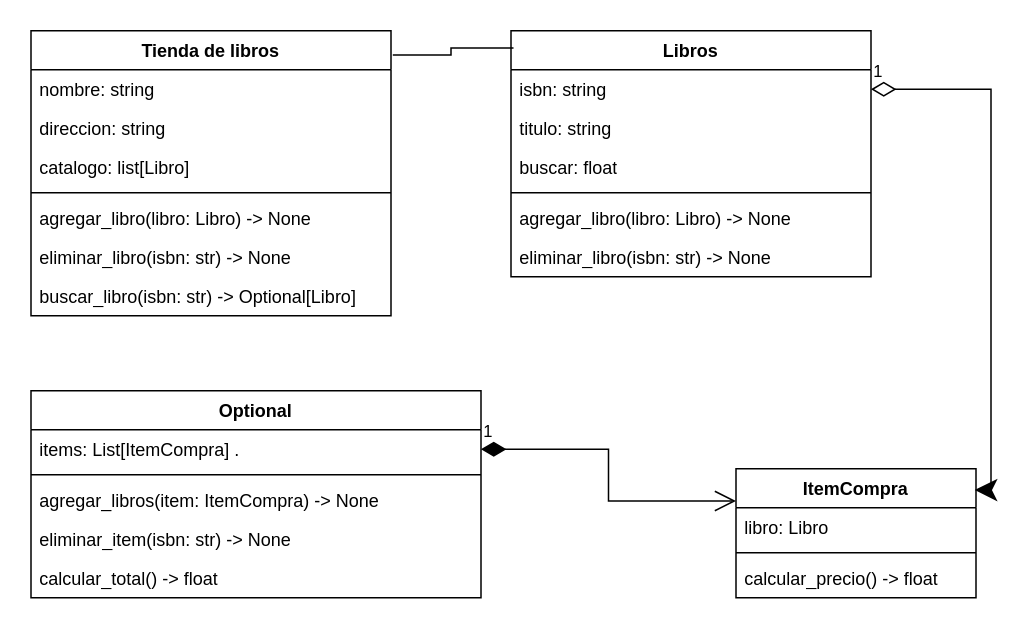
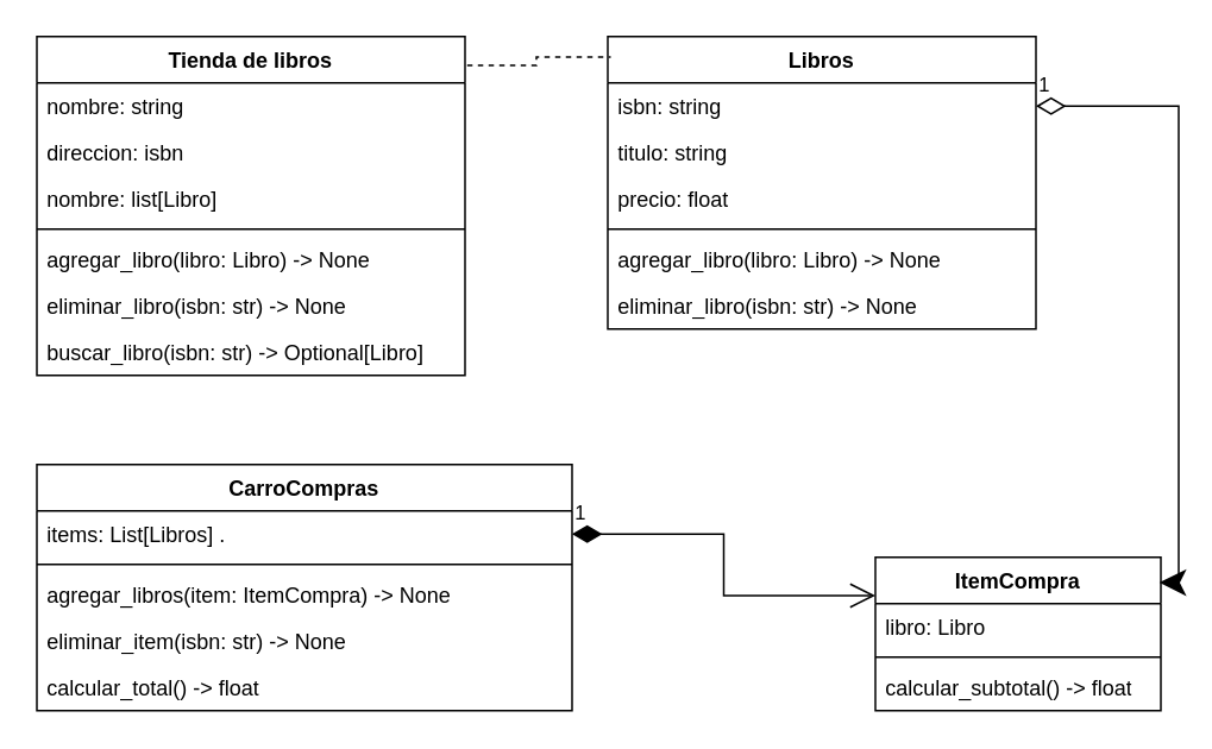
  <mxCell id="0" />
  <mxCell id="1" parent="0" />
  <mxCell id="2" value="Tienda de libros" style="swimlane;fontStyle=1;align=center;verticalAlign=top;childLayout=stackLayout;horizontal=1;startSize=26;horizontalStack=0;resizeParent=1;resizeParentMax=0;resizeLast=0;collapsible=1;marginBottom=0;whiteSpace=wrap;html=1;" parent="1" vertex="1"><mxGeometry x="20" y="20" width="240" height="190" as="geometry" /></mxCell>
  <mxCell id="3" value="nombre: string" style="text;strokeColor=none;fillColor=none;align=left;verticalAlign=top;spacingLeft=4;spacingRight=4;overflow=hidden;rotatable=0;points=[[0,0.5],[1,0.5]];portConstraint=eastwest;whiteSpace=wrap;html=1;" parent="2" vertex="1"><mxGeometry y="26" width="240" height="26" as="geometry" /></mxCell>
- <mxCell id="4" value="direccion: string" style="text;strokeColor=none;fillColor=none;align=left;verticalAlign=top;spacingLeft=4;spacingRight=4;overflow=hidden;rotatable=0;points=[[0,0.5],[1,0.5]];portConstraint=eastwest;whiteSpace=wrap;html=1;" parent="2" vertex="1"><mxGeometry y="52" width="240" height="26" as="geometry" /></mxCell>
- <mxCell id="5" value="catalogo: list[Libro]" style="text;strokeColor=none;fillColor=none;align=left;verticalAlign=top;spacingLeft=4;spacingRight=4;overflow=hidden;rotatable=0;points=[[0,0.5],[1,0.5]];portConstraint=eastwest;whiteSpace=wrap;html=1;" parent="2" vertex="1"><mxGeometry y="78" width="240" height="26" as="geometry" /></mxCell>
+ <mxCell id="4" value="direccion: isbn" style="text;strokeColor=none;fillColor=none;align=left;verticalAlign=top;spacingLeft=4;spacingRight=4;overflow=hidden;rotatable=0;points=[[0,0.5],[1,0.5]];portConstraint=eastwest;whiteSpace=wrap;html=1;" parent="2" vertex="1"><mxGeometry y="52" width="240" height="26" as="geometry" /></mxCell>
+ <mxCell id="5" value="nombre: list[Libro]" style="text;strokeColor=none;fillColor=none;align=left;verticalAlign=top;spacingLeft=4;spacingRight=4;overflow=hidden;rotatable=0;points=[[0,0.5],[1,0.5]];portConstraint=eastwest;whiteSpace=wrap;html=1;" parent="2" vertex="1"><mxGeometry y="78" width="240" height="26" as="geometry" /></mxCell>
  <mxCell id="6" value="" style="line;strokeWidth=1;fillColor=none;align=left;verticalAlign=middle;spacingTop=-1;spacingLeft=3;spacingRight=3;rotatable=0;labelPosition=right;points=[];portConstraint=eastwest;strokeColor=inherit;" parent="2" vertex="1"><mxGeometry y="104" width="240" height="8" as="geometry" /></mxCell>
  <mxCell id="7" value="agregar_libro(libro: Libro) -&amp;gt; None" style="text;strokeColor=none;fillColor=none;align=left;verticalAlign=top;spacingLeft=4;spacingRight=4;overflow=hidden;rotatable=0;points=[[0,0.5],[1,0.5]];portConstraint=eastwest;whiteSpace=wrap;html=1;" parent="2" vertex="1"><mxGeometry y="112" width="240" height="26" as="geometry" /></mxCell>
  <mxCell id="8" value="eliminar_libro(isbn: str) -&gt; None" style="text;strokeColor=none;fillColor=none;align=left;verticalAlign=top;spacingLeft=4;spacingRight=4;overflow=hidden;rotatable=0;points=[[0,0.5],[1,0.5]];portConstraint=eastwest;whiteSpace=wrap;html=1;" parent="2" vertex="1"><mxGeometry y="138" width="240" height="26" as="geometry" /></mxCell>
  <mxCell id="9" value="buscar_libro(isbn: str) -&gt; Optional[Libro]" style="text;strokeColor=none;fillColor=none;align=left;verticalAlign=top;spacingLeft=4;spacingRight=4;overflow=hidden;rotatable=0;points=[[0,0.5],[1,0.5]];portConstraint=eastwest;whiteSpace=wrap;html=1;" parent="2" vertex="1"><mxGeometry y="164" width="240" height="26" as="geometry" /></mxCell>
  <mxCell id="10" value="&lt;div&gt;&lt;span style=&quot;background-color: initial;&quot;&gt;Libros&lt;/span&gt;&lt;br&gt;&lt;/div&gt;" style="swimlane;fontStyle=1;align=center;verticalAlign=top;childLayout=stackLayout;horizontal=1;startSize=26;horizontalStack=0;resizeParent=1;resizeParentMax=0;resizeLast=0;collapsible=1;marginBottom=0;whiteSpace=wrap;html=1;" parent="1" vertex="1"><mxGeometry x="340" y="20" width="240" height="164" as="geometry" /></mxCell>
  <mxCell id="11" value="isbn: string" style="text;strokeColor=none;fillColor=none;align=left;verticalAlign=top;spacingLeft=4;spacingRight=4;overflow=hidden;rotatable=0;points=[[0,0.5],[1,0.5]];portConstraint=eastwest;whiteSpace=wrap;html=1;" parent="10" vertex="1"><mxGeometry y="26" width="240" height="26" as="geometry" /></mxCell>
  <mxCell id="12" value="titulo: string" style="text;strokeColor=none;fillColor=none;align=left;verticalAlign=top;spacingLeft=4;spacingRight=4;overflow=hidden;rotatable=0;points=[[0,0.5],[1,0.5]];portConstraint=eastwest;whiteSpace=wrap;html=1;" parent="10" vertex="1"><mxGeometry y="52" width="240" height="26" as="geometry" /></mxCell>
- <mxCell id="13" value="buscar: float" style="text;strokeColor=none;fillColor=none;align=left;verticalAlign=top;spacingLeft=4;spacingRight=4;overflow=hidden;rotatable=0;points=[[0,0.5],[1,0.5]];portConstraint=eastwest;whiteSpace=wrap;html=1;" parent="10" vertex="1"><mxGeometry y="78" width="240" height="26" as="geometry" /></mxCell>
+ <mxCell id="13" value="precio: float" style="text;strokeColor=none;fillColor=none;align=left;verticalAlign=top;spacingLeft=4;spacingRight=4;overflow=hidden;rotatable=0;points=[[0,0.5],[1,0.5]];portConstraint=eastwest;whiteSpace=wrap;html=1;" parent="10" vertex="1"><mxGeometry y="78" width="240" height="26" as="geometry" /></mxCell>
  <mxCell id="14" value="" style="line;strokeWidth=1;fillColor=none;align=left;verticalAlign=middle;spacingTop=-1;spacingLeft=3;spacingRight=3;rotatable=0;labelPosition=right;points=[];portConstraint=eastwest;strokeColor=inherit;" parent="10" vertex="1"><mxGeometry y="104" width="240" height="8" as="geometry" /></mxCell>
  <mxCell id="15" value="agregar_libro(libro: Libro) -&amp;gt; None" style="text;strokeColor=none;fillColor=none;align=left;verticalAlign=top;spacingLeft=4;spacingRight=4;overflow=hidden;rotatable=0;points=[[0,0.5],[1,0.5]];portConstraint=eastwest;whiteSpace=wrap;html=1;" parent="10" vertex="1"><mxGeometry y="112" width="240" height="26" as="geometry" /></mxCell>
  <mxCell id="16" value="eliminar_libro(isbn: str) -&gt; None" style="text;strokeColor=none;fillColor=none;align=left;verticalAlign=top;spacingLeft=4;spacingRight=4;overflow=hidden;rotatable=0;points=[[0,0.5],[1,0.5]];portConstraint=eastwest;whiteSpace=wrap;html=1;" parent="10" vertex="1"><mxGeometry y="138" width="240" height="26" as="geometry" /></mxCell>
- <mxCell id="17" value="Optional" style="swimlane;fontStyle=1;align=center;verticalAlign=top;childLayout=stackLayout;horizontal=1;startSize=26;horizontalStack=0;resizeParent=1;resizeParentMax=0;resizeLast=0;collapsible=1;marginBottom=0;whiteSpace=wrap;html=1;" vertex="1" parent="1"><mxGeometry x="20" y="260" width="300" height="138" as="geometry" /></mxCell>
- <mxCell id="18" value="&lt;div&gt;items: List[ItemCompra] .&lt;/div&gt;&lt;div&gt;&lt;br&gt;&lt;/div&gt;" style="text;strokeColor=none;fillColor=none;align=left;verticalAlign=top;spacingLeft=4;spacingRight=4;overflow=hidden;rotatable=0;points=[[0,0.5],[1,0.5]];portConstraint=eastwest;whiteSpace=wrap;html=1;" vertex="1" parent="17"><mxGeometry y="26" width="300" height="26" as="geometry" /></mxCell>
+ <mxCell id="17" value="CarroCompras" style="swimlane;fontStyle=1;align=center;verticalAlign=top;childLayout=stackLayout;horizontal=1;startSize=26;horizontalStack=0;resizeParent=1;resizeParentMax=0;resizeLast=0;collapsible=1;marginBottom=0;whiteSpace=wrap;html=1;" vertex="1" parent="1"><mxGeometry x="20" y="260" width="300" height="138" as="geometry" /></mxCell>
+ <mxCell id="18" value="&lt;div&gt;items: List[Libros] .&lt;/div&gt;&lt;div&gt;&lt;br&gt;&lt;/div&gt;" style="text;strokeColor=none;fillColor=none;align=left;verticalAlign=top;spacingLeft=4;spacingRight=4;overflow=hidden;rotatable=0;points=[[0,0.5],[1,0.5]];portConstraint=eastwest;whiteSpace=wrap;html=1;" vertex="1" parent="17"><mxGeometry y="26" width="300" height="26" as="geometry" /></mxCell>
  <mxCell id="19" value="" style="line;strokeWidth=1;fillColor=none;align=left;verticalAlign=middle;spacingTop=-1;spacingLeft=3;spacingRight=3;rotatable=0;labelPosition=right;points=[];portConstraint=eastwest;strokeColor=inherit;" vertex="1" parent="17"><mxGeometry y="52" width="300" height="8" as="geometry" /></mxCell>
  <mxCell id="20" value="&lt;div&gt;agregar_libros(item: ItemCompra) -&amp;gt; None&amp;nbsp;&lt;/div&gt;&lt;div&gt;&lt;br&gt;&lt;/div&gt;" style="text;strokeColor=none;fillColor=none;align=left;verticalAlign=top;spacingLeft=4;spacingRight=4;overflow=hidden;rotatable=0;points=[[0,0.5],[1,0.5]];portConstraint=eastwest;whiteSpace=wrap;html=1;" vertex="1" parent="17"><mxGeometry y="60" width="300" height="26" as="geometry" /></mxCell>
  <mxCell id="21" value="eliminar_item(isbn: str) -&amp;gt; None" style="text;strokeColor=none;fillColor=none;align=left;verticalAlign=top;spacingLeft=4;spacingRight=4;overflow=hidden;rotatable=0;points=[[0,0.5],[1,0.5]];portConstraint=eastwest;whiteSpace=wrap;html=1;" vertex="1" parent="17"><mxGeometry y="86" width="300" height="26" as="geometry" /></mxCell>
  <mxCell id="22" value="calcular_total() -&amp;gt; float" style="text;strokeColor=none;fillColor=none;align=left;verticalAlign=top;spacingLeft=4;spacingRight=4;overflow=hidden;rotatable=0;points=[[0,0.5],[1,0.5]];portConstraint=eastwest;whiteSpace=wrap;html=1;" vertex="1" parent="17"><mxGeometry y="112" width="300" height="26" as="geometry" /></mxCell>
  <mxCell id="23" value="ItemCompra" style="swimlane;fontStyle=1;align=center;verticalAlign=top;childLayout=stackLayout;horizontal=1;startSize=26;horizontalStack=0;resizeParent=1;resizeParentMax=0;resizeLast=0;collapsible=1;marginBottom=0;whiteSpace=wrap;html=1;" vertex="1" parent="1"><mxGeometry x="490" y="312" width="160" height="86" as="geometry" /></mxCell>
  <mxCell id="24" value="libro: Libro" style="text;strokeColor=none;fillColor=none;align=left;verticalAlign=top;spacingLeft=4;spacingRight=4;overflow=hidden;rotatable=0;points=[[0,0.5],[1,0.5]];portConstraint=eastwest;whiteSpace=wrap;html=1;" vertex="1" parent="23"><mxGeometry y="26" width="160" height="26" as="geometry" /></mxCell>
  <mxCell id="25" value="" style="line;strokeWidth=1;fillColor=none;align=left;verticalAlign=middle;spacingTop=-1;spacingLeft=3;spacingRight=3;rotatable=0;labelPosition=right;points=[];portConstraint=eastwest;strokeColor=inherit;" vertex="1" parent="23"><mxGeometry y="52" width="160" height="8" as="geometry" /></mxCell>
- <mxCell id="26" value="calcular_precio() -&amp;gt; float" style="text;strokeColor=none;fillColor=none;align=left;verticalAlign=top;spacingLeft=4;spacingRight=4;overflow=hidden;rotatable=0;points=[[0,0.5],[1,0.5]];portConstraint=eastwest;whiteSpace=wrap;html=1;" vertex="1" parent="23"><mxGeometry y="60" width="160" height="26" as="geometry" /></mxCell>
- <mxCell id="27" value="" style="endArrow=none;html=1;edgeStyle=orthogonalEdgeStyle;rounded=0;exitX=1.005;exitY=0.085;exitDx=0;exitDy=0;exitPerimeter=0;entryX=0.007;entryY=0.07;entryDx=0;entryDy=0;entryPerimeter=0;" edge="1" parent="1" source="2" target="10"><mxGeometry relative="1" as="geometry"><mxPoint x="270" y="420" as="sourcePoint" /><mxPoint x="380" y="40" as="targetPoint" /></mxGeometry></mxCell>
+ <mxCell id="26" value="calcular_subtotal() -&amp;gt; float" style="text;strokeColor=none;fillColor=none;align=left;verticalAlign=top;spacingLeft=4;spacingRight=4;overflow=hidden;rotatable=0;points=[[0,0.5],[1,0.5]];portConstraint=eastwest;whiteSpace=wrap;html=1;" vertex="1" parent="23"><mxGeometry y="60" width="160" height="26" as="geometry" /></mxCell>
+ <mxCell id="27" value="" style="endArrow=none;html=1;edgeStyle=orthogonalEdgeStyle;rounded=0;exitX=1.005;exitY=0.085;exitDx=0;exitDy=0;exitPerimeter=0;entryX=0.007;entryY=0.07;entryDx=0;entryDy=0;entryPerimeter=0;dashed=1;" edge="1" parent="1" source="2" target="10"><mxGeometry relative="1" as="geometry"><mxPoint x="270" y="420" as="sourcePoint" /><mxPoint x="380" y="40" as="targetPoint" /></mxGeometry></mxCell>
  <mxCell id="28" value="1" style="endArrow=open;html=1;endSize=12;startArrow=diamondThin;startSize=14;startFill=1;edgeStyle=orthogonalEdgeStyle;align=left;verticalAlign=bottom;rounded=0;exitX=1;exitY=0.5;exitDx=0;exitDy=0;entryX=0;entryY=0.25;entryDx=0;entryDy=0;" edge="1" parent="1" source="18" target="23"><mxGeometry x="-1" y="3" relative="1" as="geometry"><mxPoint x="270" y="270" as="sourcePoint" /><mxPoint x="430" y="270" as="targetPoint" /></mxGeometry></mxCell>
  <mxCell id="29" value="1" style="endArrow=classic;html=1;endSize=12;startArrow=diamondThin;startSize=14;startFill=0;edgeStyle=orthogonalEdgeStyle;align=left;verticalAlign=bottom;rounded=0;entryX=0.995;entryY=0.165;entryDx=0;entryDy=0;entryPerimeter=0;exitX=1;exitY=0.5;exitDx=0;exitDy=0;" edge="1" parent="1" source="11" target="23"><mxGeometry x="-1" y="3" relative="1" as="geometry"><mxPoint x="400" y="34" as="sourcePoint" /><mxPoint x="430" y="270" as="targetPoint" /></mxGeometry></mxCell>
